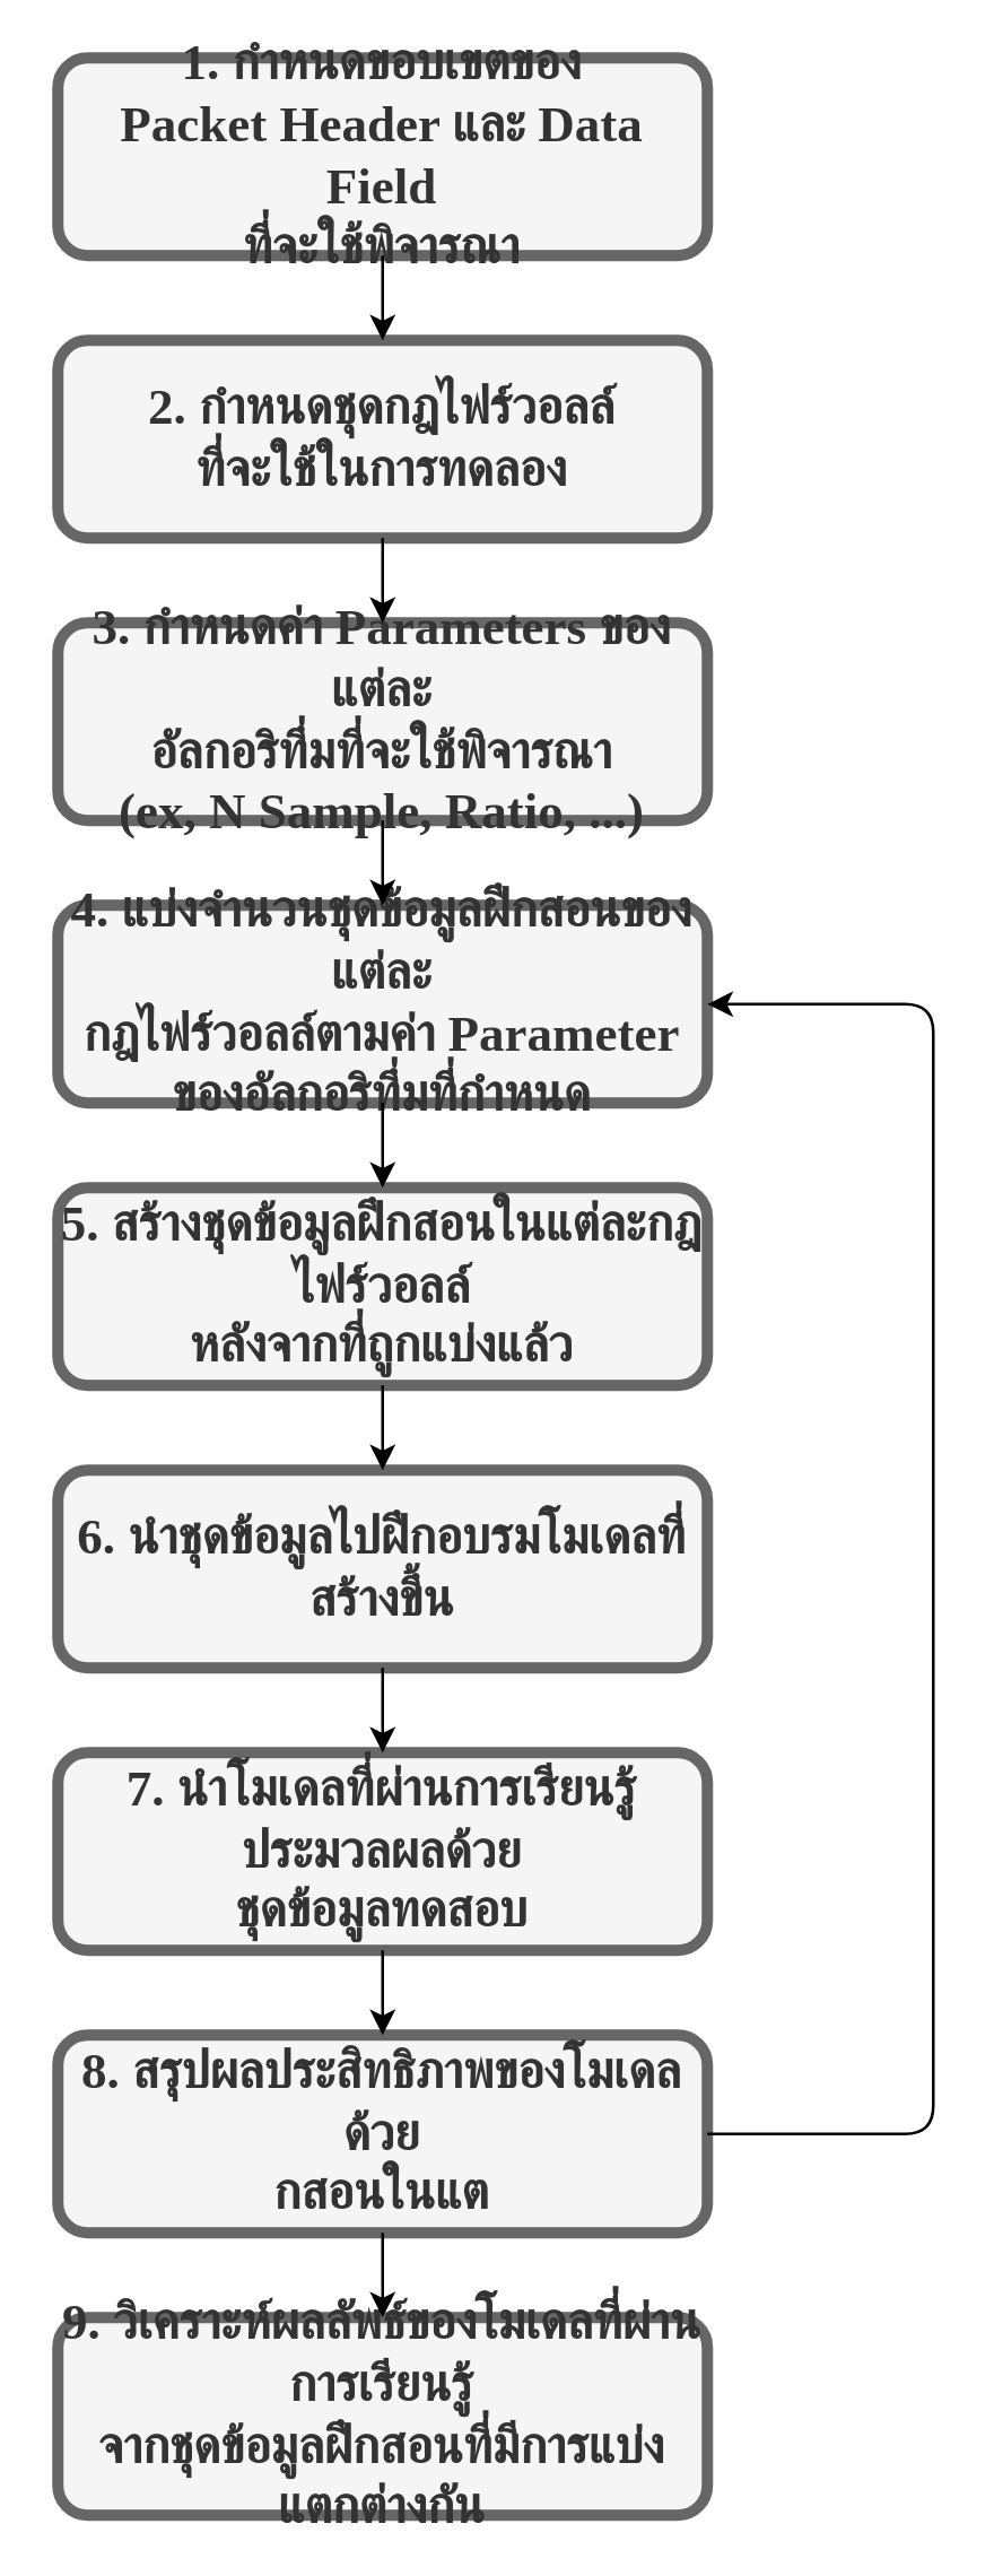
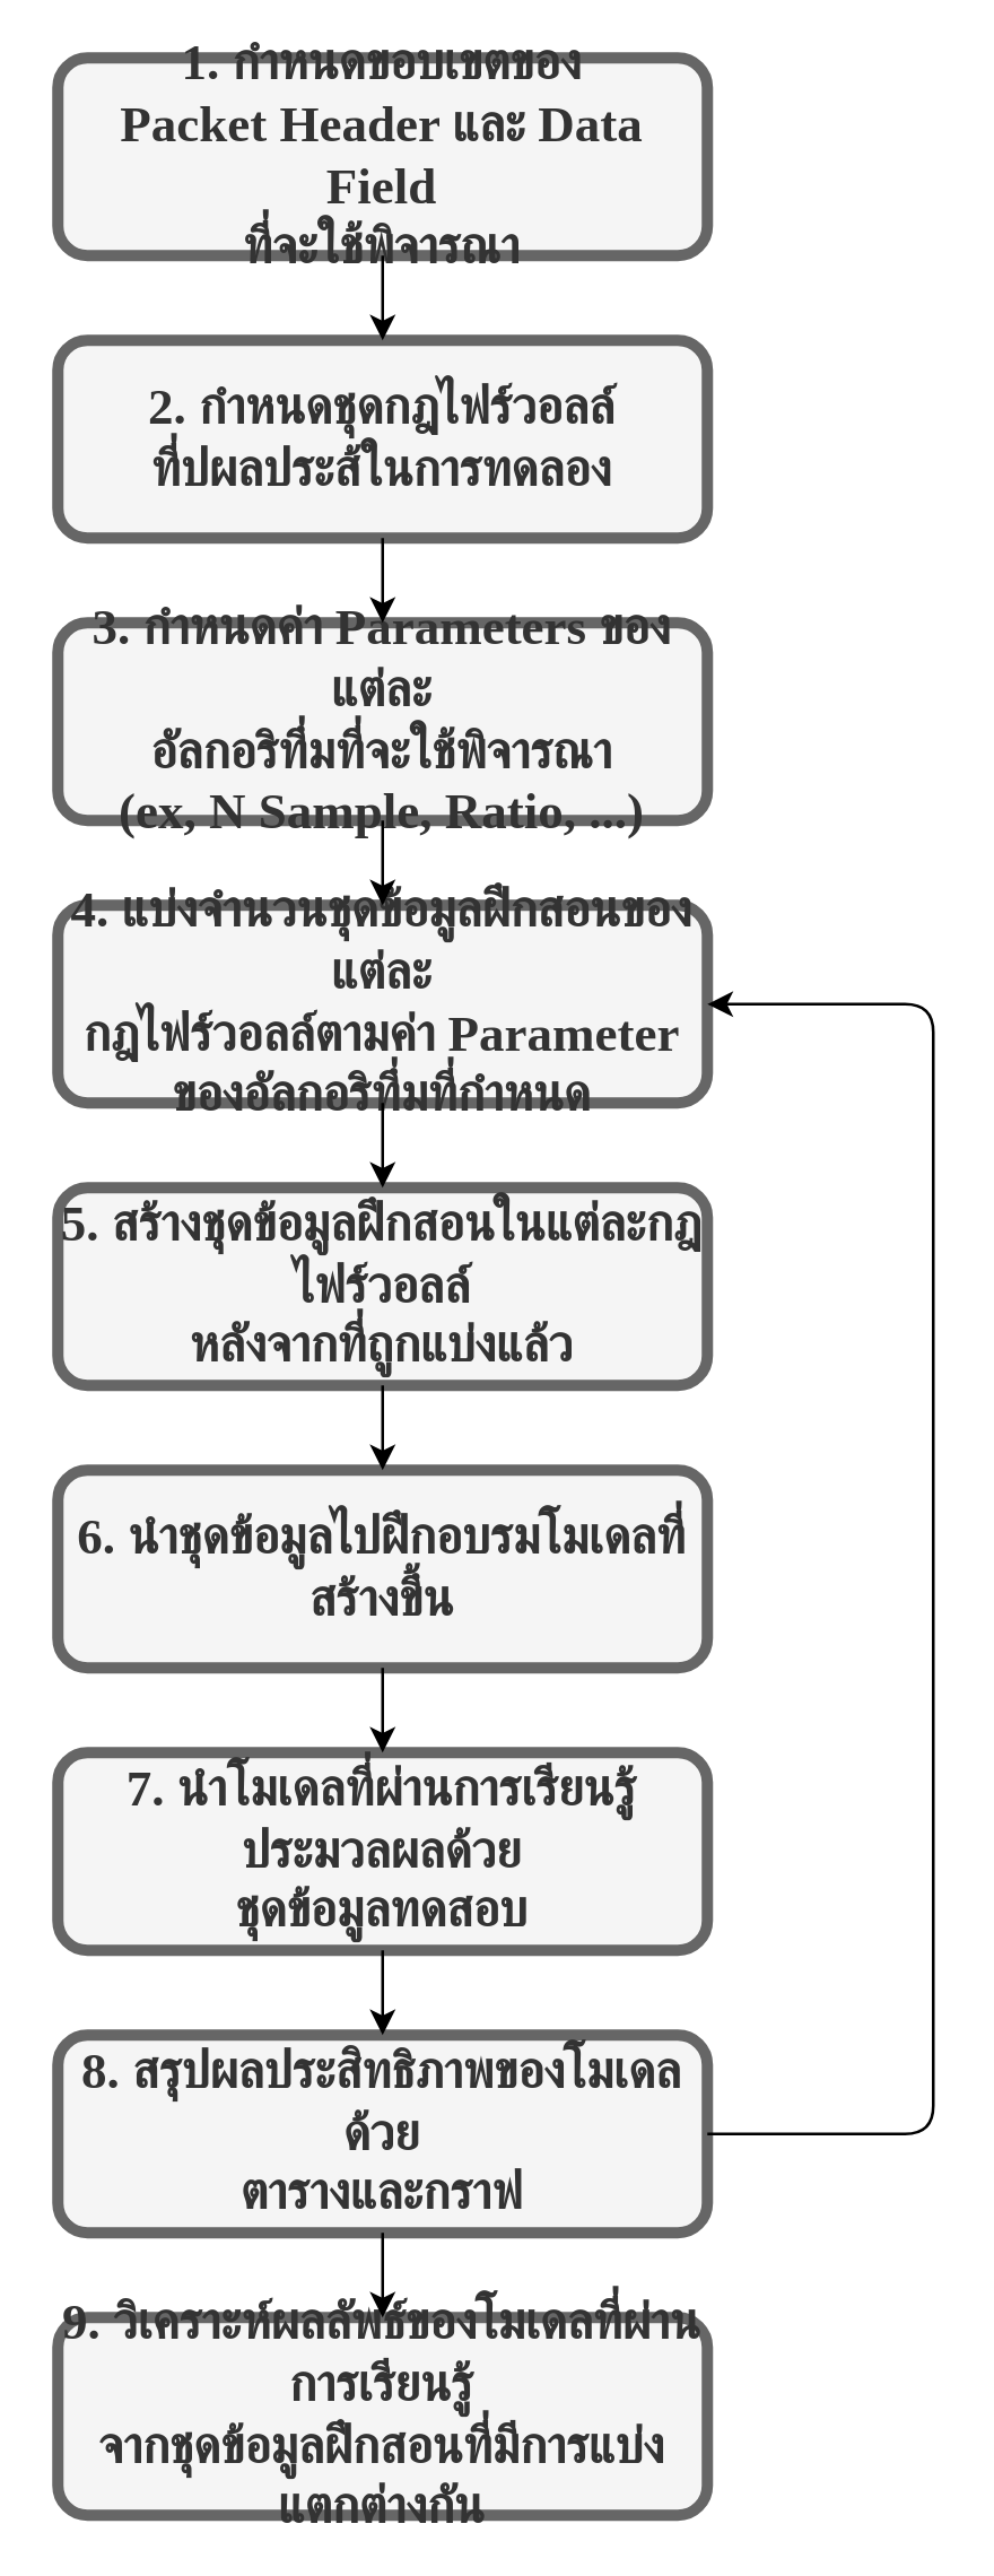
  <mxCell id="0" />
  <mxCell id="1" parent="0" />
  <mxCell id="2" value="&lt;b&gt;&lt;font data-font-src=&quot;https://fonts.googleapis.com/css?family=Angsana+New&quot; face=&quot;Angsana New&quot; style=&quot;font-size: 18px&quot;&gt;1. กำหนดขอบเขตของ&lt;br&gt;Packet Header และ Data Field &lt;br&gt;ที่จะใช้พิจารณา&lt;/font&gt;&lt;/b&gt;" style="rounded=1;whiteSpace=wrap;html=1;shadow=0;glass=0;sketch=0;strokeWidth=4;strokeColor=#666666;perimeterSpacing=0;fillColor=#f5f5f5;fontColor=#333333;" vertex="1" parent="1"><mxGeometry x="20" y="20" width="230" height="70" as="geometry" /></mxCell>
- <mxCell id="3" value="&lt;font face=&quot;Angsana New&quot;&gt;&lt;span style=&quot;font-size: 18px&quot;&gt;&lt;b&gt;2. กำหนดชุดกฎไฟร์วอลล์&lt;br&gt;ที่จะใช้ในการทดลอง&lt;/b&gt;&lt;/span&gt;&lt;/font&gt;" style="rounded=1;whiteSpace=wrap;html=1;shadow=0;glass=0;sketch=0;strokeWidth=4;strokeColor=#666666;perimeterSpacing=0;fillColor=#f5f5f5;fontColor=#333333;" vertex="1" parent="1"><mxGeometry x="20" y="120" width="230" height="70" as="geometry" /></mxCell>
+ <mxCell id="3" value="&lt;font face=&quot;Angsana New&quot;&gt;&lt;span style=&quot;font-size: 18px&quot;&gt;&lt;b&gt;2. กำหนดชุดกฎไฟร์วอลล์&lt;br&gt;ที่ปผลประส้ในการทดลอง&lt;/b&gt;&lt;/span&gt;&lt;/font&gt;" style="rounded=1;whiteSpace=wrap;html=1;shadow=0;glass=0;sketch=0;strokeWidth=4;strokeColor=#666666;perimeterSpacing=0;fillColor=#f5f5f5;fontColor=#333333;" vertex="1" parent="1"><mxGeometry x="20" y="120" width="230" height="70" as="geometry" /></mxCell>
  <mxCell id="4" value="&lt;font face=&quot;Angsana New&quot;&gt;&lt;span style=&quot;font-size: 18px&quot;&gt;&lt;b&gt;3. กำหนดค่า Parameters ของแต่ละ&lt;br&gt;อัลกอริทึ่มที่จะใช้พิจารณา &lt;br&gt;(ex, N Sample, Ratio, ...)&lt;/b&gt;&lt;/span&gt;&lt;/font&gt;" style="rounded=1;whiteSpace=wrap;html=1;shadow=0;glass=0;sketch=0;strokeWidth=4;strokeColor=#666666;perimeterSpacing=0;fillColor=#f5f5f5;fontColor=#333333;" vertex="1" parent="1"><mxGeometry x="20" y="220" width="230" height="70" as="geometry" /></mxCell>
  <mxCell id="5" value="&lt;font face=&quot;Angsana New&quot;&gt;&lt;span style=&quot;font-size: 18px&quot;&gt;&lt;b&gt;4. แบ่งจำนวนชุดข้อมูลฝึกสอนของแต่ละ&lt;br&gt;กฎไฟร์วอลล์ตามค่า Parameter &lt;br&gt;ของอัลกอริทึ่มที่กำหนด&lt;br&gt;&lt;/b&gt;&lt;/span&gt;&lt;/font&gt;" style="rounded=1;whiteSpace=wrap;html=1;shadow=0;glass=0;sketch=0;strokeWidth=4;strokeColor=#666666;perimeterSpacing=0;fillColor=#f5f5f5;fontColor=#333333;" vertex="1" parent="1"><mxGeometry x="20" y="320" width="230" height="70" as="geometry" /></mxCell>
  <mxCell id="6" value="&lt;font face=&quot;Angsana New&quot;&gt;&lt;span style=&quot;font-size: 18px&quot;&gt;&lt;b&gt;5. สร้างชุดข้อมูลฝึกสอนในแต่ละกฎไฟร์วอลล์&lt;br&gt;หลังจากที่ถูกแบ่งแล้ว&lt;br&gt;&lt;/b&gt;&lt;/span&gt;&lt;/font&gt;" style="rounded=1;whiteSpace=wrap;html=1;shadow=0;glass=0;sketch=0;strokeWidth=4;strokeColor=#666666;perimeterSpacing=0;fillColor=#f5f5f5;fontColor=#333333;" vertex="1" parent="1"><mxGeometry x="20" y="420" width="230" height="70" as="geometry" /></mxCell>
  <mxCell id="7" value="&lt;font face=&quot;Angsana New&quot;&gt;&lt;span style=&quot;font-size: 18px&quot;&gt;&lt;b&gt;6. นำชุดข้อมูลไปฝึกอบรมโมเดลที่สร้างขึ้น&lt;br&gt;&lt;/b&gt;&lt;/span&gt;&lt;/font&gt;" style="rounded=1;whiteSpace=wrap;html=1;shadow=0;glass=0;sketch=0;strokeWidth=4;strokeColor=#666666;perimeterSpacing=0;fillColor=#f5f5f5;fontColor=#333333;" vertex="1" parent="1"><mxGeometry x="20" y="520" width="230" height="70" as="geometry" /></mxCell>
  <mxCell id="8" value="&lt;font face=&quot;Angsana New&quot;&gt;&lt;span style=&quot;font-size: 18px&quot;&gt;&lt;b&gt;7. นำโมเดลที่ผ่านการเรียนรู้ประมวลผลด้วย&lt;br&gt;ชุดข้อมูลทดสอบ&lt;br&gt;&lt;/b&gt;&lt;/span&gt;&lt;/font&gt;" style="rounded=1;whiteSpace=wrap;html=1;shadow=0;glass=0;sketch=0;strokeWidth=4;strokeColor=#666666;perimeterSpacing=0;fillColor=#f5f5f5;fontColor=#333333;" vertex="1" parent="1"><mxGeometry x="20" y="620" width="230" height="70" as="geometry" /></mxCell>
- <mxCell id="9" value="&lt;font face=&quot;Angsana New&quot;&gt;&lt;span style=&quot;font-size: 18px&quot;&gt;&lt;b&gt;8. สรุปผลประสิทธิภาพของโมเดลด้วย&lt;br&gt;กสอนในแต&lt;br&gt;&lt;/b&gt;&lt;/span&gt;&lt;/font&gt;" style="rounded=1;whiteSpace=wrap;html=1;shadow=0;glass=0;sketch=0;strokeWidth=4;strokeColor=#666666;perimeterSpacing=0;fillColor=#f5f5f5;fontColor=#333333;" vertex="1" parent="1"><mxGeometry x="20" y="720" width="230" height="70" as="geometry" /></mxCell>
+ <mxCell id="9" value="&lt;font face=&quot;Angsana New&quot;&gt;&lt;span style=&quot;font-size: 18px&quot;&gt;&lt;b&gt;8. สรุปผลประสิทธิภาพของโมเดลด้วย&lt;br&gt;ตารางและกราฟ&lt;br&gt;&lt;/b&gt;&lt;/span&gt;&lt;/font&gt;" style="rounded=1;whiteSpace=wrap;html=1;shadow=0;glass=0;sketch=0;strokeWidth=4;strokeColor=#666666;perimeterSpacing=0;fillColor=#f5f5f5;fontColor=#333333;" vertex="1" parent="1"><mxGeometry x="20" y="720" width="230" height="70" as="geometry" /></mxCell>
  <mxCell id="10" value="&lt;font face=&quot;Angsana New&quot;&gt;&lt;span style=&quot;font-size: 18px&quot;&gt;&lt;b&gt;9. วิเคราะห์ผลลัพธ์ของโมเดลที่ผ่านการเรียนรู้&lt;br&gt;จากชุดข้อมูลฝึกสอนที่มีการแบ่งแตกต่างกัน&lt;br&gt;&lt;/b&gt;&lt;/span&gt;&lt;/font&gt;" style="rounded=1;whiteSpace=wrap;html=1;shadow=0;glass=0;sketch=0;strokeWidth=4;strokeColor=#666666;perimeterSpacing=0;fillColor=#f5f5f5;fontColor=#333333;" vertex="1" parent="1"><mxGeometry x="20" y="820" width="230" height="70" as="geometry" /></mxCell>
  <mxCell id="11" value="" style="endArrow=classic;html=1;exitX=0.5;exitY=1;exitDx=0;exitDy=0;" edge="1" parent="1" source="3" target="4"><mxGeometry width="50" height="50" relative="1" as="geometry"><mxPoint x="145" y="100" as="sourcePoint" /><mxPoint x="145" y="130" as="targetPoint" /></mxGeometry></mxCell>
  <mxCell id="12" value="" style="endArrow=classic;html=1;entryX=0.5;entryY=0;entryDx=0;entryDy=0;exitX=0.5;exitY=1;exitDx=0;exitDy=0;" edge="1" parent="1" source="2" target="3"><mxGeometry width="50" height="50" relative="1" as="geometry"><mxPoint x="330" y="260" as="sourcePoint" /><mxPoint x="380" y="210" as="targetPoint" /></mxGeometry></mxCell>
  <mxCell id="13" value="" style="endArrow=classic;html=1;entryX=0.5;entryY=0;entryDx=0;entryDy=0;exitX=0.5;exitY=1;exitDx=0;exitDy=0;" edge="1" parent="1" source="4" target="5"><mxGeometry width="50" height="50" relative="1" as="geometry"><mxPoint x="330" y="260" as="sourcePoint" /><mxPoint x="380" y="210" as="targetPoint" /></mxGeometry></mxCell>
  <mxCell id="14" value="" style="endArrow=classic;html=1;entryX=0.5;entryY=0;entryDx=0;entryDy=0;exitX=0.5;exitY=1;exitDx=0;exitDy=0;" edge="1" parent="1" source="5" target="6"><mxGeometry width="50" height="50" relative="1" as="geometry"><mxPoint x="330" y="360" as="sourcePoint" /><mxPoint x="380" y="310" as="targetPoint" /></mxGeometry></mxCell>
  <mxCell id="15" value="" style="endArrow=classic;html=1;entryX=0.5;entryY=0;entryDx=0;entryDy=0;exitX=0.5;exitY=1;exitDx=0;exitDy=0;" edge="1" parent="1" source="6" target="7"><mxGeometry width="50" height="50" relative="1" as="geometry"><mxPoint x="330" y="460" as="sourcePoint" /><mxPoint x="380" y="410" as="targetPoint" /></mxGeometry></mxCell>
  <mxCell id="16" value="" style="endArrow=classic;html=1;entryX=0.5;entryY=0;entryDx=0;entryDy=0;exitX=0.5;exitY=1;exitDx=0;exitDy=0;" edge="1" parent="1" source="7" target="8"><mxGeometry width="50" height="50" relative="1" as="geometry"><mxPoint x="330" y="560" as="sourcePoint" /><mxPoint x="380" y="510" as="targetPoint" /></mxGeometry></mxCell>
  <mxCell id="17" value="" style="endArrow=classic;html=1;entryX=0.5;entryY=0;entryDx=0;entryDy=0;exitX=0.5;exitY=1;exitDx=0;exitDy=0;" edge="1" parent="1" source="9" target="10"><mxGeometry width="50" height="50" relative="1" as="geometry"><mxPoint x="330" y="660" as="sourcePoint" /><mxPoint x="380" y="610" as="targetPoint" /></mxGeometry></mxCell>
  <mxCell id="18" value="" style="endArrow=classic;html=1;entryX=0.5;entryY=0;entryDx=0;entryDy=0;exitX=0.5;exitY=1;exitDx=0;exitDy=0;" edge="1" parent="1" source="8" target="9"><mxGeometry width="50" height="50" relative="1" as="geometry"><mxPoint x="330" y="660" as="sourcePoint" /><mxPoint x="380" y="610" as="targetPoint" /></mxGeometry></mxCell>
  <mxCell id="19" value="" style="endArrow=classic;html=1;entryX=1;entryY=0.5;entryDx=0;entryDy=0;exitX=1;exitY=0.5;exitDx=0;exitDy=0;" edge="1" parent="1" source="9" target="5"><mxGeometry width="50" height="50" relative="1" as="geometry"><mxPoint x="350" y="700" as="sourcePoint" /><mxPoint x="480" y="530" as="targetPoint" /><Array as="points"><mxPoint x="330" y="755" /><mxPoint x="330" y="355" /></Array></mxGeometry></mxCell>
